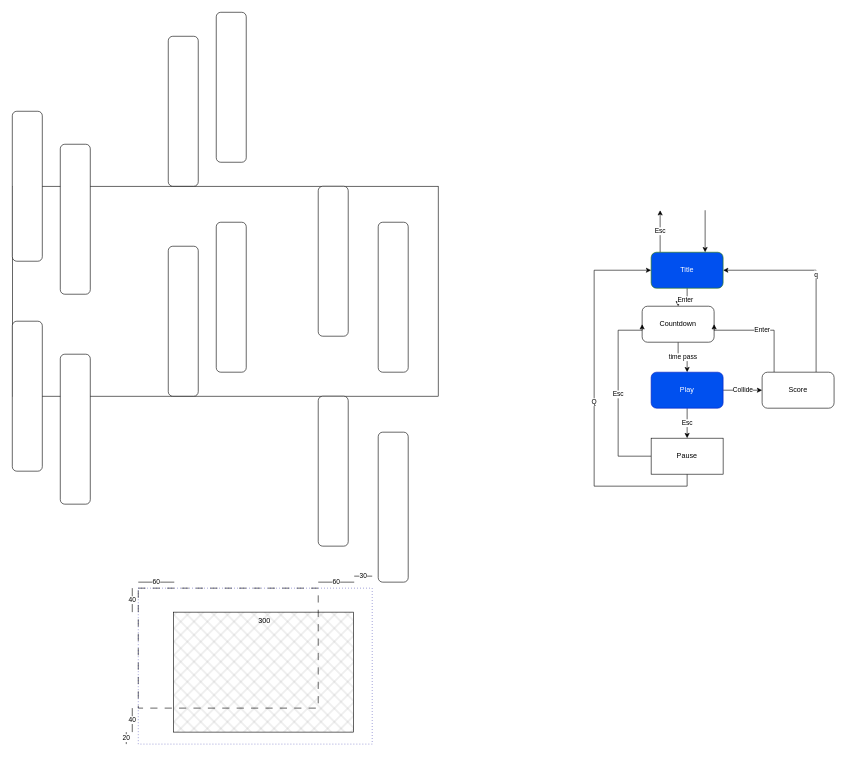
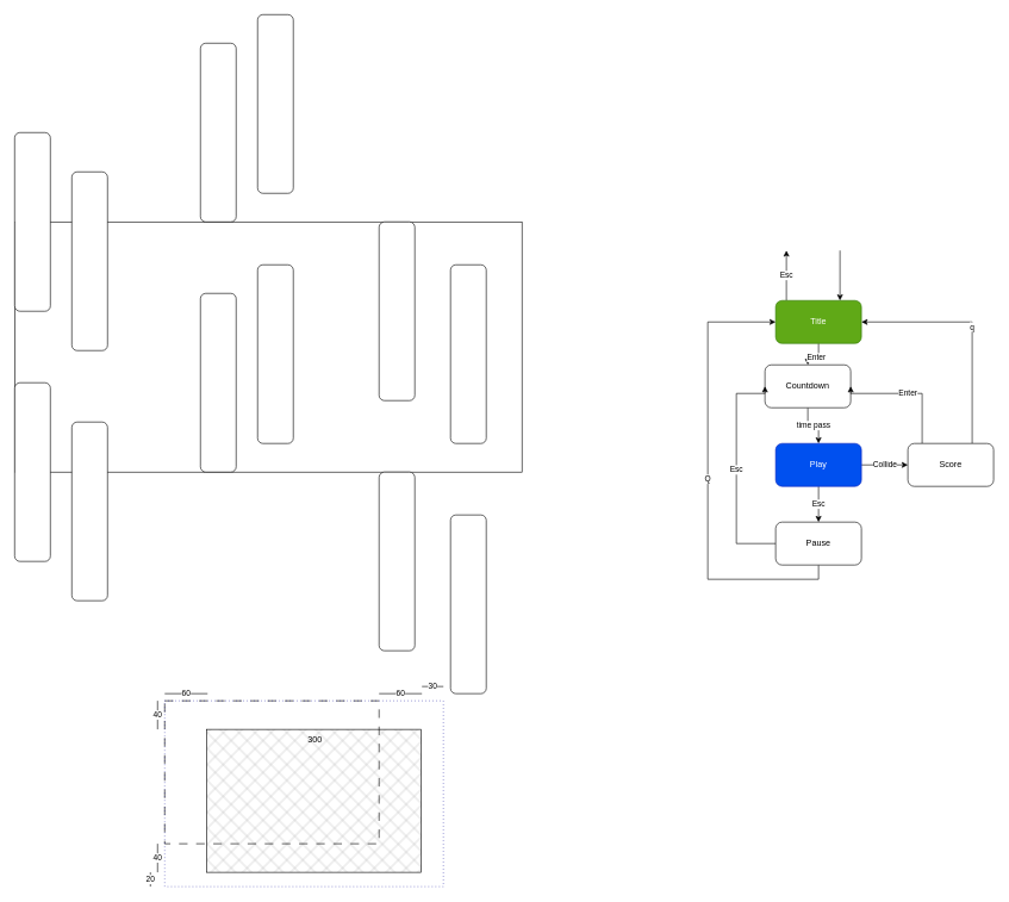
  <mxCell id="0" />
  <mxCell id="1" parent="0" />
  <mxCell id="2" value="" style="rounded=0;whiteSpace=wrap;html=1;fillColor=#999999;fillStyle=cross-hatch;" parent="1" vertex="1"><mxGeometry x="289" y="1020" width="300" height="200" as="geometry" /></mxCell>
  <mxCell id="3" value="300" style="text;html=1;align=center;verticalAlign=middle;resizable=0;points=[];autosize=1;strokeColor=none;fillColor=none;" parent="1" vertex="1"><mxGeometry x="420" y="1020" width="40" height="30" as="geometry" /></mxCell>
  <mxCell id="4" value="" style="rounded=0;whiteSpace=wrap;html=1;fillColor=none;dashed=1;dashPattern=12 12;" parent="1" vertex="1"><mxGeometry x="230" y="980" width="300" height="200" as="geometry" /></mxCell>
  <mxCell id="5" value="40" style="endArrow=none;html=1;rounded=0;" parent="1" edge="1"><mxGeometry width="50" height="50" relative="1" as="geometry"><mxPoint x="220" y="1020" as="sourcePoint" /><mxPoint x="220" y="980" as="targetPoint" /></mxGeometry></mxCell>
  <mxCell id="6" value="40" style="endArrow=none;html=1;rounded=0;" parent="1" edge="1"><mxGeometry width="50" height="50" relative="1" as="geometry"><mxPoint x="220" y="1220" as="sourcePoint" /><mxPoint x="220" y="1180" as="targetPoint" /></mxGeometry></mxCell>
  <mxCell id="7" value="60" style="endArrow=none;html=1;rounded=0;" parent="1" edge="1"><mxGeometry width="50" height="50" relative="1" as="geometry"><mxPoint x="230" y="970" as="sourcePoint" /><mxPoint x="290" y="970" as="targetPoint" /></mxGeometry></mxCell>
  <mxCell id="8" value="60" style="endArrow=none;html=1;rounded=0;" parent="1" edge="1"><mxGeometry width="50" height="50" relative="1" as="geometry"><mxPoint x="530" y="970" as="sourcePoint" /><mxPoint x="590" y="970" as="targetPoint" /></mxGeometry></mxCell>
  <mxCell id="9" value="" style="rounded=0;whiteSpace=wrap;html=1;fillColor=none;dashed=1;dashPattern=1 4;strokeColor=#000099;" parent="1" vertex="1"><mxGeometry x="230" y="980" width="390" height="260" as="geometry" /></mxCell>
  <mxCell id="10" value="30" style="endArrow=none;html=1;rounded=0;" parent="1" edge="1"><mxGeometry width="50" height="50" relative="1" as="geometry"><mxPoint x="590" y="960" as="sourcePoint" /><mxPoint x="620" y="960" as="targetPoint" /></mxGeometry></mxCell>
  <mxCell id="11" value="20" style="endArrow=none;html=1;rounded=0;" parent="1" edge="1"><mxGeometry width="50" height="50" relative="1" as="geometry"><mxPoint x="210" y="1240" as="sourcePoint" /><mxPoint x="210" y="1220" as="targetPoint" /></mxGeometry></mxCell>
  <mxCell id="12" value="" style="rounded=0;whiteSpace=wrap;html=1;" parent="1" vertex="1"><mxGeometry x="20" y="310" width="710" height="350" as="geometry" /></mxCell>
  <mxCell id="13" value="" style="rounded=1;whiteSpace=wrap;html=1;" parent="1" vertex="1"><mxGeometry x="20" y="535" width="50" height="250" as="geometry" /></mxCell>
  <mxCell id="14" value="" style="rounded=1;whiteSpace=wrap;html=1;" parent="1" vertex="1"><mxGeometry x="20" y="185" width="50" height="250" as="geometry" /></mxCell>
  <mxCell id="15" value="" style="rounded=1;whiteSpace=wrap;html=1;" parent="1" vertex="1"><mxGeometry x="100" y="240" width="50" height="250" as="geometry" /></mxCell>
  <mxCell id="16" value="" style="rounded=1;whiteSpace=wrap;html=1;" parent="1" vertex="1"><mxGeometry x="100" y="590" width="50" height="250" as="geometry" /></mxCell>
  <mxCell id="17" value="" style="rounded=1;whiteSpace=wrap;html=1;" parent="1" vertex="1"><mxGeometry x="280" y="60" width="50" height="250" as="geometry" /></mxCell>
  <mxCell id="18" value="" style="rounded=1;whiteSpace=wrap;html=1;" parent="1" vertex="1"><mxGeometry x="280" y="410" width="50" height="250" as="geometry" /></mxCell>
  <mxCell id="19" value="" style="rounded=1;whiteSpace=wrap;html=1;" parent="1" vertex="1"><mxGeometry x="360" y="20" width="50" height="250" as="geometry" /></mxCell>
  <mxCell id="20" value="" style="rounded=1;whiteSpace=wrap;html=1;" parent="1" vertex="1"><mxGeometry x="360" y="370" width="50" height="250" as="geometry" /></mxCell>
  <mxCell id="21" value="" style="rounded=1;whiteSpace=wrap;html=1;" parent="1" vertex="1"><mxGeometry x="530" y="310" width="50" height="250" as="geometry" /></mxCell>
  <mxCell id="22" value="" style="rounded=1;whiteSpace=wrap;html=1;" parent="1" vertex="1"><mxGeometry x="530" y="660" width="50" height="250" as="geometry" /></mxCell>
  <mxCell id="23" value="" style="rounded=1;whiteSpace=wrap;html=1;" parent="1" vertex="1"><mxGeometry x="630" y="370" width="50" height="250" as="geometry" /></mxCell>
  <mxCell id="24" value="" style="rounded=1;whiteSpace=wrap;html=1;" parent="1" vertex="1"><mxGeometry x="630" y="720" width="50" height="250" as="geometry" /></mxCell>
  <mxCell id="25" value="Enter" style="edgeStyle=orthogonalEdgeStyle;rounded=0;orthogonalLoop=1;jettySize=auto;html=1;" parent="1" source="27" target="29" edge="1"><mxGeometry relative="1" as="geometry" /></mxCell>
  <mxCell id="26" value="Esc" style="edgeStyle=orthogonalEdgeStyle;rounded=0;orthogonalLoop=1;jettySize=auto;html=1;" parent="1" source="27" edge="1"><mxGeometry relative="1" as="geometry"><mxPoint x="1100" y="350" as="targetPoint" /><Array as="points"><mxPoint x="1100" y="380" /><mxPoint x="1100" y="380" /></Array></mxGeometry></mxCell>
- <mxCell id="27" value="Title" style="rounded=1;whiteSpace=wrap;html=1;fillColor=#0050ef;fontColor=#ffffff;strokeColor=#2D7600;" parent="1" vertex="1"><mxGeometry x="1085" y="420" width="120" height="60" as="geometry" /></mxCell>
+ <mxCell id="27" value="Title" style="rounded=1;whiteSpace=wrap;html=1;fillColor=#60a917;fontColor=#ffffff;strokeColor=#2D7600;" parent="1" vertex="1"><mxGeometry x="1085" y="420" width="120" height="60" as="geometry" /></mxCell>
  <mxCell id="28" value="time pass" style="edgeStyle=orthogonalEdgeStyle;rounded=0;orthogonalLoop=1;jettySize=auto;html=1;" parent="1" source="29" target="32" edge="1"><mxGeometry relative="1" as="geometry" /></mxCell>
  <mxCell id="29" value="Countdown" style="rounded=1;whiteSpace=wrap;html=1;" parent="1" vertex="1"><mxGeometry x="1070" y="510" width="120" height="60" as="geometry" /></mxCell>
  <mxCell id="30" value="Collide" style="edgeStyle=orthogonalEdgeStyle;rounded=0;orthogonalLoop=1;jettySize=auto;html=1;" parent="1" source="32" target="38" edge="1"><mxGeometry relative="1" as="geometry" /></mxCell>
  <mxCell id="31" value="Esc" style="edgeStyle=orthogonalEdgeStyle;rounded=0;orthogonalLoop=1;jettySize=auto;html=1;entryX=0.5;entryY=0;entryDx=0;entryDy=0;" parent="1" source="32" target="35" edge="1"><mxGeometry relative="1" as="geometry" /></mxCell>
  <mxCell id="32" value="Play" style="rounded=1;whiteSpace=wrap;html=1;fillColor=#0050ef;fontColor=#ffffff;strokeColor=#001DBC;" parent="1" vertex="1"><mxGeometry x="1085" y="620" width="120" height="60" as="geometry" /></mxCell>
  <mxCell id="33" value="Esc" style="edgeStyle=orthogonalEdgeStyle;rounded=0;orthogonalLoop=1;jettySize=auto;html=1;entryX=0;entryY=0.5;entryDx=0;entryDy=0;" parent="1" source="35" target="29" edge="1"><mxGeometry relative="1" as="geometry"><Array as="points"><mxPoint x="1030" y="760" /><mxPoint x="1030" y="550" /></Array></mxGeometry></mxCell>
  <mxCell id="34" value="Q" style="edgeStyle=orthogonalEdgeStyle;rounded=0;orthogonalLoop=1;jettySize=auto;html=1;entryX=0;entryY=0.5;entryDx=0;entryDy=0;" parent="1" source="35" target="27" edge="1"><mxGeometry relative="1" as="geometry"><Array as="points"><mxPoint x="1145" y="810" /><mxPoint x="990" y="810" /><mxPoint x="990" y="450" /></Array></mxGeometry></mxCell>
- <mxCell id="35" value="Pause" style="whiteSpace=wrap;html=1;rounded=0;" parent="1" vertex="1"><mxGeometry x="1085" y="730" width="120" height="60" as="geometry" /></mxCell>
+ <mxCell id="35" value="Pause" style="rounded=1;whiteSpace=wrap;html=1;" parent="1" vertex="1"><mxGeometry x="1085" y="730" width="120" height="60" as="geometry" /></mxCell>
  <mxCell id="36" value="Enter" style="edgeStyle=orthogonalEdgeStyle;rounded=0;orthogonalLoop=1;jettySize=auto;html=1;entryX=1;entryY=0.5;entryDx=0;entryDy=0;" parent="1" source="38" target="29" edge="1"><mxGeometry relative="1" as="geometry"><Array as="points"><mxPoint x="1290" y="550" /></Array></mxGeometry></mxCell>
  <mxCell id="37" value="q" style="edgeStyle=orthogonalEdgeStyle;rounded=0;orthogonalLoop=1;jettySize=auto;html=1;exitX=0.75;exitY=0;exitDx=0;exitDy=0;entryX=1;entryY=0.5;entryDx=0;entryDy=0;" edge="1" parent="1" source="38" target="27"><mxGeometry relative="1" as="geometry" /></mxCell>
  <mxCell id="38" value="Score" style="rounded=1;whiteSpace=wrap;html=1;" parent="1" vertex="1"><mxGeometry x="1270" y="620" width="120" height="60" as="geometry" /></mxCell>
  <mxCell id="39" value="" style="endArrow=classic;html=1;rounded=0;entryX=0.75;entryY=0;entryDx=0;entryDy=0;" parent="1" target="27" edge="1"><mxGeometry width="50" height="50" relative="1" as="geometry"><mxPoint x="1175" y="350" as="sourcePoint" /><mxPoint x="1110" y="430" as="targetPoint" /></mxGeometry></mxCell>
